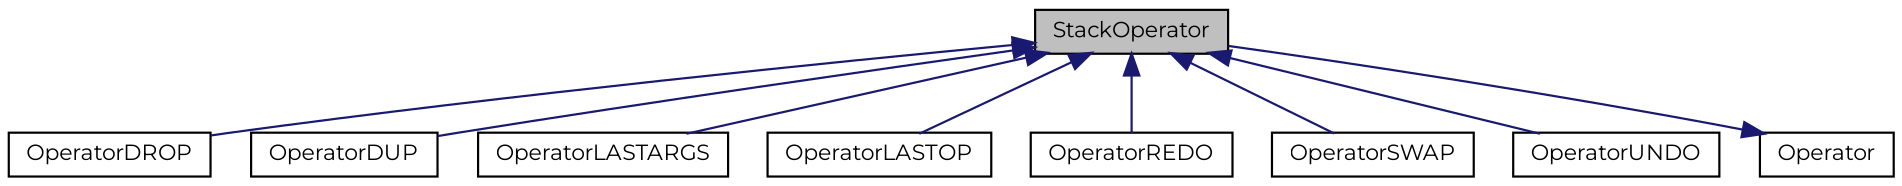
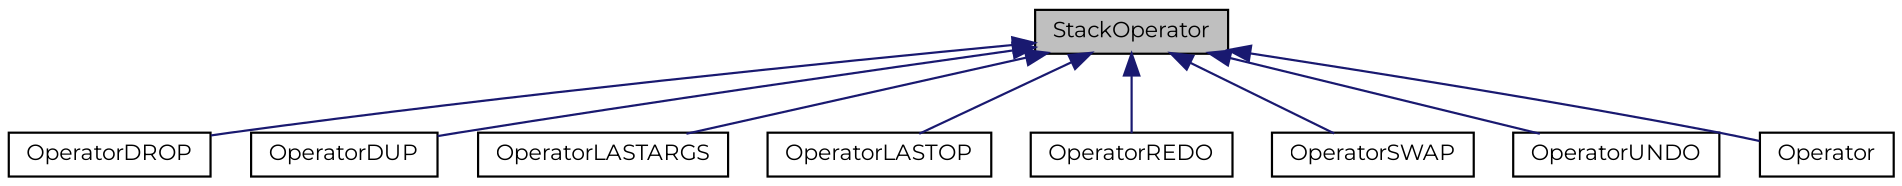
  digraph {
    fontname=Montserrat
    rankdir=TB
    node [color=black fillcolor=white fontname=Montserrat fontsize=10 shape=record style=filled]
    edge [color=midnightblue dir=back fontname=Montserrat fontsize=10 labelfontname=Helvetica labelfontsize=10 style=solid]
    n1 [fillcolor=grey75 fontcolor=black height=0.2 label=StackOperator width=0.4]
    n2 [height=0.2 label=OperatorDROP width=0.4]
    n3 [height=0.2 label=OperatorDUP width=0.4]
    n4 [height=0.2 label=OperatorLASTARGS width=0.4]
    n5 [height=0.2 label=OperatorLASTOP width=0.4]
    n6 [height=0.2 label=OperatorREDO width=0.4]
    n7 [height=0.2 label=OperatorSWAP width=0.4]
    n8 [height=0.2 label=OperatorUNDO width=0.4]
    n9 [height=0.2 label=Operator width=0.4]
    n1 -> n2
    n1 -> n3
    n1 -> n4
    n1 -> n5
    n1 -> n6
    n1 -> n7
    n1 -> n8
-   n9 -> n1
+   n1 -> n9
  }
